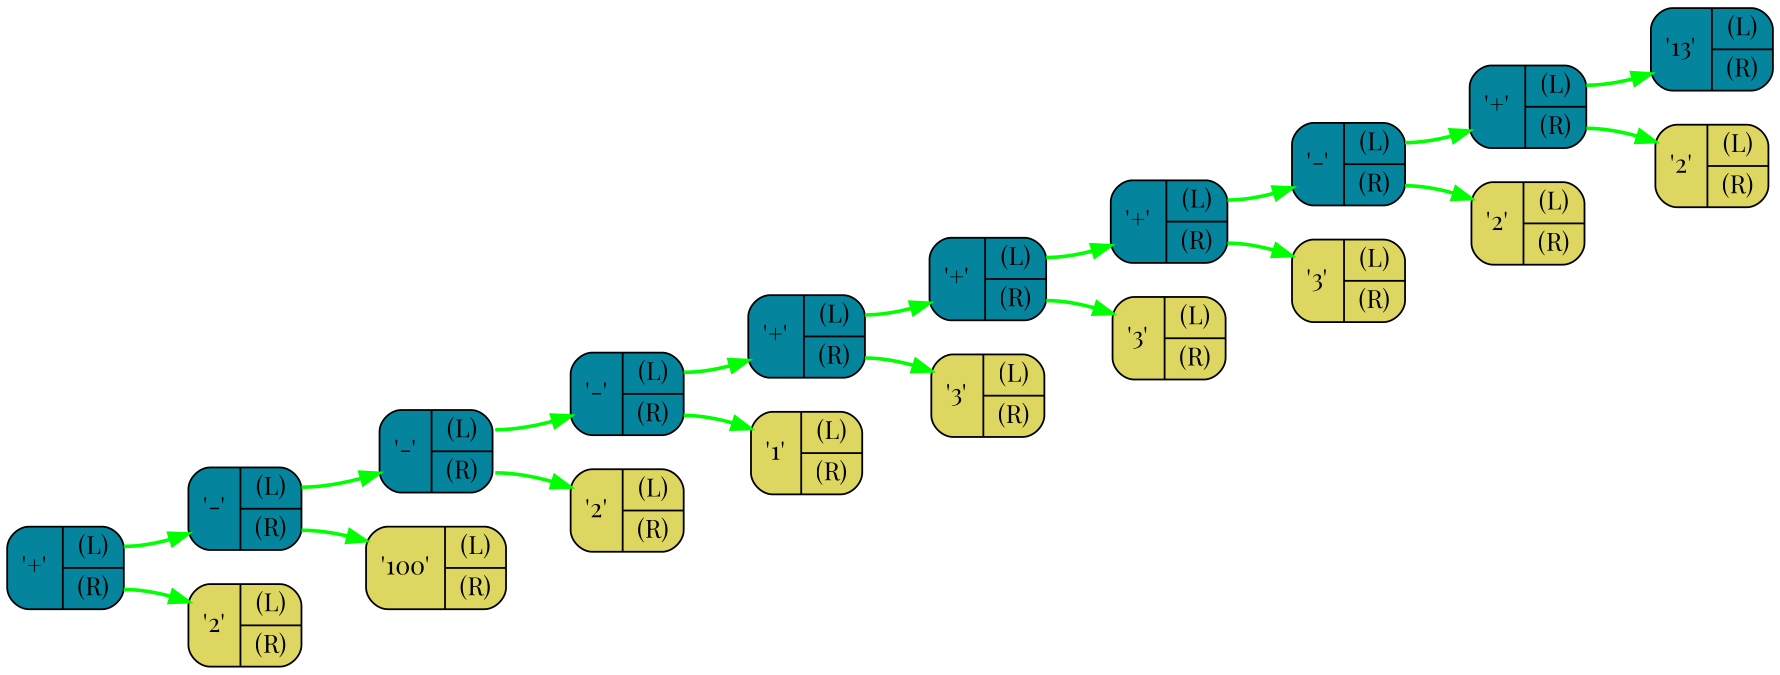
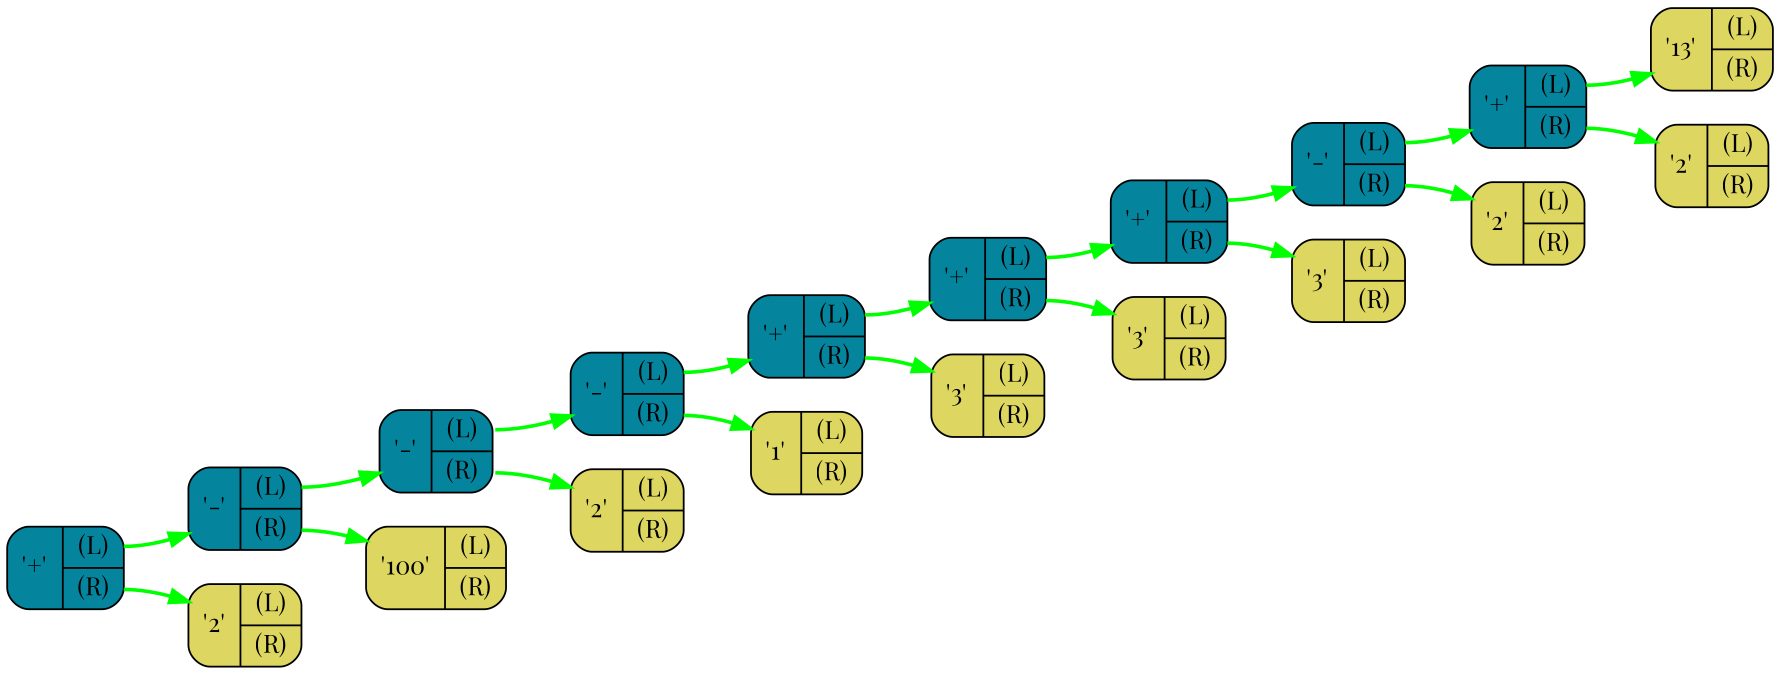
  digraph {
    rankdir=LR
    fontname="Playfair Display"
    node [color=black fillcolor="#ddd660" shape=Mrecord style=filled fontname="Playfair Display"]
    edge [color="#00FF00" penwidth=2 tailport=L fontname="Playfair Display"]
    n1 [fillcolor="#04859D" label="{'+' | {<L> (L)| <R> (R)}}"]
    n2 [fillcolor="#04859D" label="{'-' | {<L> (L)| <R> (R)}}"]
    n3 [label="{'2' | {<L> (L)| <R> (R)}}"]
    n4 [fillcolor="#04859D" label="{'-' | {<L> (L)| <R> (R)}}"]
    n5 [label="{'100' | {<L> (L)| <R> (R)}}"]
    n6 [fillcolor="#04859D" label="{'-' | {<L> (L)| <R> (R)}}"]
    n7 [label="{'2' | {<L> (L)| <R> (R)}}"]
    n8 [fillcolor="#04859D" label="{'+' | {<L> (L)| <R> (R)}}"]
    n9 [label="{'1' | {<L> (L)| <R> (R)}}"]
    n10 [fillcolor="#04859D" label="{'+' | {<L> (L)| <R> (R)}}"]
    n11 [label="{'3' | {<L> (L)| <R> (R)}}"]
    n12 [fillcolor="#04859D" label="{'+' | {<L> (L)| <R> (R)}}"]
    n13 [label="{'3' | {<L> (L)| <R> (R)}}"]
    n14 [fillcolor="#04859D" label="{'-' | {<L> (L)| <R> (R)}}"]
    n15 [label="{'3' | {<L> (L)| <R> (R)}}"]
    n16 [fillcolor="#04859D" label="{'+' | {<L> (L)| <R> (R)}}"]
    n17 [label="{'2' | {<L> (L)| <R> (R)}}"]
-   n18 [fillcolor="#04859D" label="{'13' | {<L> (L)| <R> (R)}}"]
+   n18 [label="{'13' | {<L> (L)| <R> (R)}}"]
    n19 [label="{'2' | {<L> (L)| <R> (R)}}"]
    n1 -> n2
    n1 -> n3 [tailport=R]
    n2 -> n4
    n2 -> n5 [tailport=R]
    n4 -> n6
    n4 -> n7 [tailport=R]
    n6 -> n8
    n6 -> n9 [tailport=R]
    n8 -> n10
    n8 -> n11 [tailport=R]
    n10 -> n12
    n10 -> n13 [tailport=R]
    n12 -> n14
    n12 -> n15 [tailport=R]
    n14 -> n16
    n14 -> n17 [tailport=R]
    n16 -> n18
    n16 -> n19 [tailport=R]
  }
